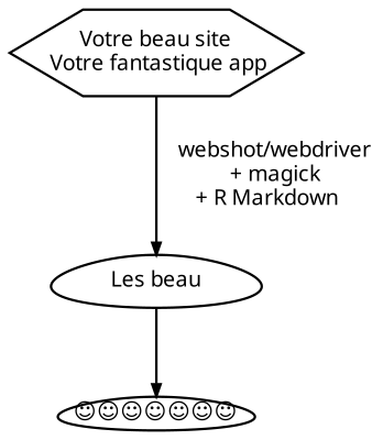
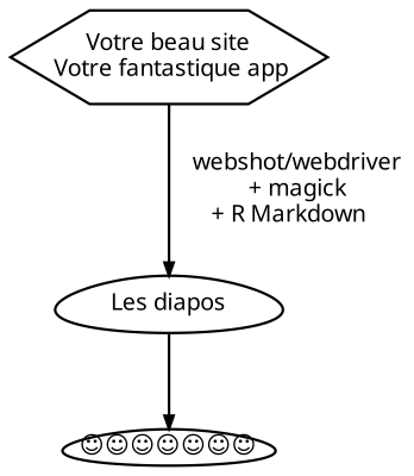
  digraph {
    rankdir=TB
    fontname="Noto Sans"
    node [fixedsize=true fontname="Noto Sans" fontsize=9 shape=egg]
    edge [arrowsize=.5 fontname="Noto Sans" fontsize=9]
    n1 [height=0.5 label="Votre beau site\n Votre fantastique app" shape=hexagon width=1.7]
-   n2 [height=0.3 label="Les beau" width=1]
+   n2 [height=0.3 label="Les diapos" width=1]
    n3 [height=0.2 label="&#9786;&#9786;&#9786;&#9786;&#9786;&#9786;&#9786;" width=1]
    n1 -> n2 [label="    webshot/webdriver\n    + magick\n + R Markdown" weight=.2]
    n2 -> n3 [weight=2.]
  }
